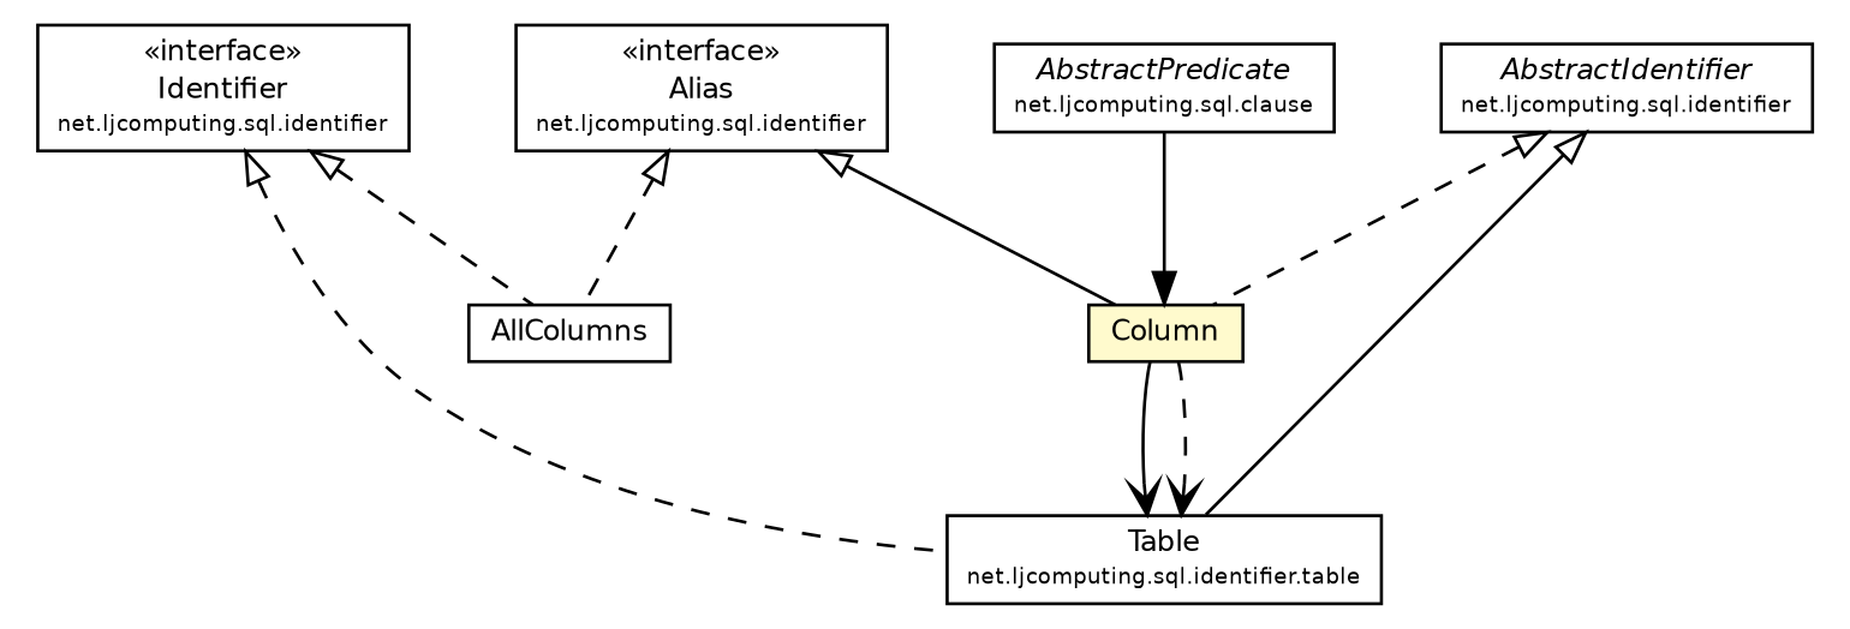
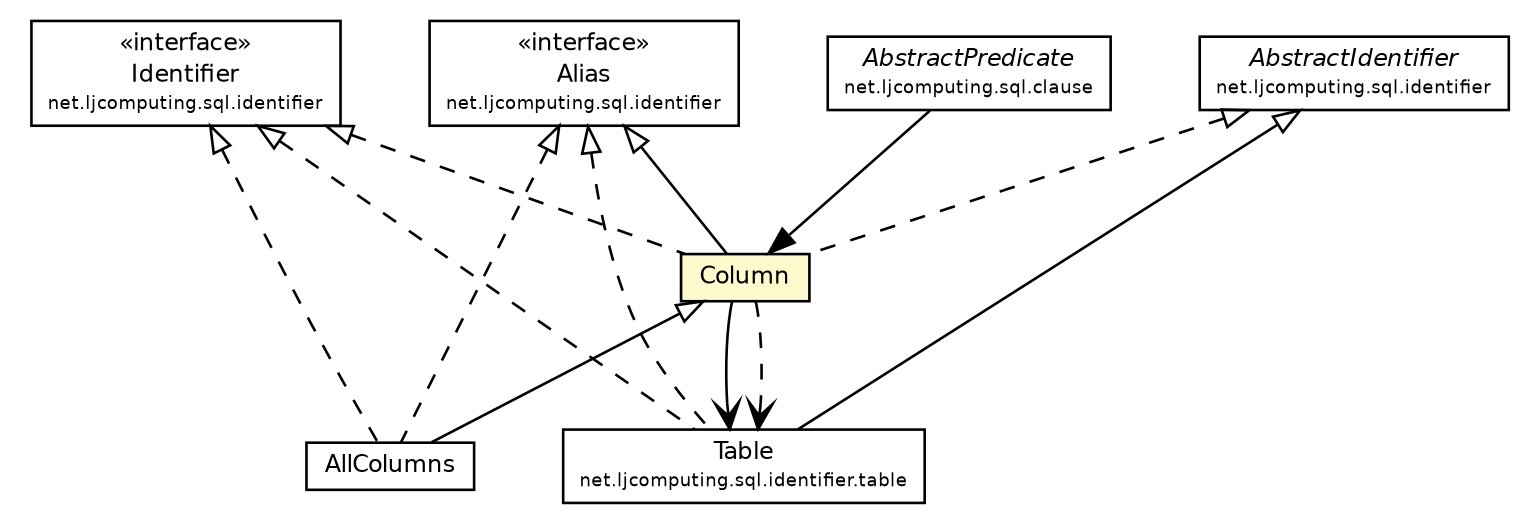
  digraph {
    nodesep=0.25
    ranksep=0.5
    node [fontcolor=black fontname=Helvetica fontsize=9.0 shape=plaintext]
    edge [fontname=Helvetica fontsize=10 headport=p labelfontname=Helvetica labelfontsize=10 tailport=p style=dashed arrowtail=empty dir=back]
    n1 [label=<<table title="net.ljcomputing.sql.clause.AbstractPredicate" border="0" cellborder="1" cellspacing="0" cellpadding="2" port="p" href="../../clause/AbstractPredicate.html"> 		<tr><td><table border="0" cellspacing="0" cellpadding="1"> <tr><td align="center" balign="center"><font face="Helvetica-Oblique"> AbstractPredicate </font></td></tr> <tr><td align="center" balign="center"><font point-size="7.0"> net.ljcomputing.sql.clause </font></td></tr> 		</table></td></tr> 		</table>>]
    n2 [label=<<table title="net.ljcomputing.sql.identifier.column.Column" border="0" cellborder="1" cellspacing="0" cellpadding="2" port="p" bgcolor="lemonChiffon" href="./Column.html"> 		<tr><td><table border="0" cellspacing="0" cellpadding="1"> <tr><td align="center" balign="center"> Column </td></tr> 		</table></td></tr> 		</table>>]
    n3 [label=<<table title="net.ljcomputing.sql.identifier.table.Table" border="0" cellborder="1" cellspacing="0" cellpadding="2" port="p" href="../table/Table.html"> 		<tr><td><table border="0" cellspacing="0" cellpadding="1"> <tr><td align="center" balign="center"> Table </td></tr> <tr><td align="center" balign="center"><font point-size="7.0"> net.ljcomputing.sql.identifier.table </font></td></tr> 		</table></td></tr> 		</table>>]
    n4 [label=<<table title="net.ljcomputing.sql.identifier.column.AllColumns" border="0" cellborder="1" cellspacing="0" cellpadding="2" port="p" href="./AllColumns.html"> 		<tr><td><table border="0" cellspacing="0" cellpadding="1"> <tr><td align="center" balign="center"> AllColumns </td></tr> 		</table></td></tr> 		</table>>]
    n5 [label=<<table title="net.ljcomputing.sql.identifier.AbstractIdentifier" border="0" cellborder="1" cellspacing="0" cellpadding="2" port="p" href="../AbstractIdentifier.html"> 		<tr><td><table border="0" cellspacing="0" cellpadding="1"> <tr><td align="center" balign="center"><font face="Helvetica-Oblique"> AbstractIdentifier </font></td></tr> <tr><td align="center" balign="center"><font point-size="7.0"> net.ljcomputing.sql.identifier </font></td></tr> 		</table></td></tr> 		</table>>]
    n6 [label=<<table title="net.ljcomputing.sql.identifier.Identifier" border="0" cellborder="1" cellspacing="0" cellpadding="2" port="p" href="../Identifier.html"> 		<tr><td><table border="0" cellspacing="0" cellpadding="1"> <tr><td align="center" balign="center"> &#171;interface&#187; </td></tr> <tr><td align="center" balign="center"> Identifier </td></tr> <tr><td align="center" balign="center"><font point-size="7.0"> net.ljcomputing.sql.identifier </font></td></tr> 		</table></td></tr> 		</table>>]
    n7 [label=<<table title="net.ljcomputing.sql.identifier.Alias" border="0" cellborder="1" cellspacing="0" cellpadding="2" port="p" href="../Alias.html"> 		<tr><td><table border="0" cellspacing="0" cellpadding="1"> <tr><td align="center" balign="center"> &#171;interface&#187; </td></tr> <tr><td align="center" balign="center"> Alias </td></tr> <tr><td align="center" balign="center"><font point-size="7.0"> net.ljcomputing.sql.identifier </font></td></tr> 		</table></td></tr> 		</table>>]
    n1 -> n2 [arrowhead=normal color=black fontcolor=black fontsize=10.0 style="" arrowtail="" dir=""]
    n2 -> n3 [arrowhead=open color=black fontcolor=black fontsize=10.0 style="" arrowtail="" dir=""]
    n2 -> n3 [arrowhead=open color=black fontcolor=black fontsize=10.0 arrowtail="" dir=""]
+   n2 -> n4 [style=""]
    n5 -> n2
    n5 -> n3 [style=""]
+   n6 -> n2
    n6 -> n3
    n6 -> n4
    n7 -> n2 [style=solid]
+   n7 -> n3
    n7 -> n4
  }
